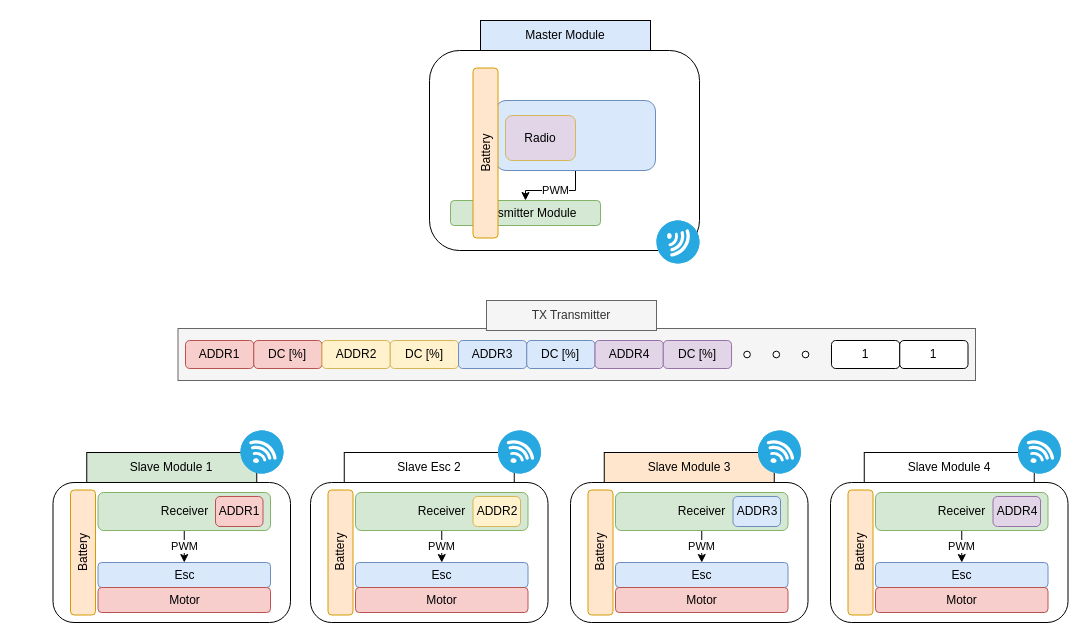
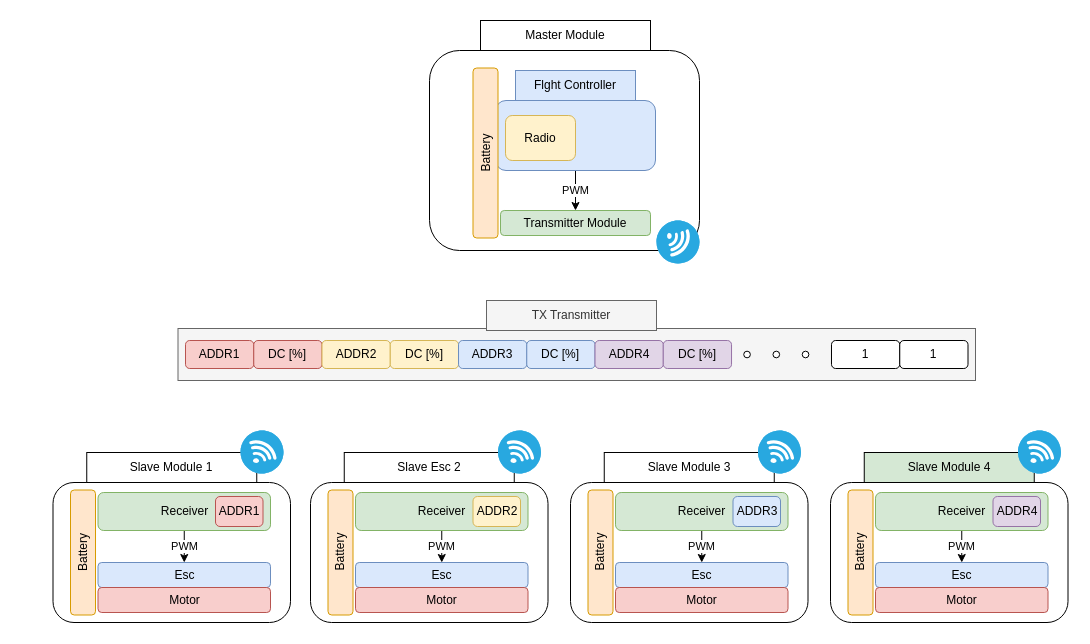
  <mxCell id="0" />
  <mxCell id="1" parent="0" />
  <mxCell id="2" value="" style="rounded=1;whiteSpace=wrap;html=1;" parent="1" vertex="1"><mxGeometry x="429" y="50" width="270" height="200" as="geometry" /></mxCell>
- <mxCell id="3" value="Master Module" style="rounded=0;whiteSpace=wrap;html=1;fillColor=#dae8fc;" parent="1" vertex="1"><mxGeometry x="480" y="20" width="170" height="30" as="geometry" /></mxCell>
+ <mxCell id="3" value="Master Module" style="rounded=0;whiteSpace=wrap;html=1;" parent="1" vertex="1"><mxGeometry x="480" y="20" width="170" height="30" as="geometry" /></mxCell>
  <mxCell id="4" value="" style="fillColor=#28A8E0;verticalLabelPosition=bottom;sketch=0;html=1;strokeColor=#ffffff;verticalAlign=top;align=center;points=[[0.145,0.145,0],[0.5,0,0],[0.855,0.145,0],[1,0.5,0],[0.855,0.855,0],[0.5,1,0],[0.145,0.855,0],[0,0.5,0]];pointerEvents=1;shape=mxgraph.cisco_safe.compositeIcon;bgIcon=ellipse;resIcon=mxgraph.cisco_safe.capability.wireless_connection;rotation=90;" parent="1" vertex="1"><mxGeometry x="656" y="220" width="43" height="43" as="geometry" /></mxCell>
- <mxCell id="5" value="Transmitter Module" style="rounded=1;whiteSpace=wrap;html=1;fillColor=#d5e8d4;strokeColor=#82b366;" parent="1" vertex="1"><mxGeometry x="450" y="200" width="150" height="25" as="geometry" /></mxCell>
+ <mxCell id="5" value="Transmitter Module" style="rounded=1;whiteSpace=wrap;html=1;fillColor=#d5e8d4;strokeColor=#82b366;" parent="1" vertex="1"><mxGeometry x="500" y="210" width="150" height="25" as="geometry" /></mxCell>
  <mxCell id="6" value="PWM" style="edgeStyle=orthogonalEdgeStyle;rounded=0;orthogonalLoop=1;jettySize=auto;html=1;exitX=0.5;exitY=1;exitDx=0;exitDy=0;entryX=0.5;entryY=0;entryDx=0;entryDy=0;" parent="1" source="8" target="5" edge="1"><mxGeometry relative="1" as="geometry" /></mxCell>
  <mxCell id="7" value="" style="group" parent="1" vertex="1" connectable="0"><mxGeometry x="495" y="70" width="160" height="100" as="geometry" /></mxCell>
  <mxCell id="8" value="" style="rounded=1;whiteSpace=wrap;html=1;fillColor=#dae8fc;strokeColor=#6c8ebf;" parent="7" vertex="1"><mxGeometry y="30" width="160" height="70" as="geometry" /></mxCell>
- <mxCell id="9" value="Radio" style="rounded=1;whiteSpace=wrap;html=1;fillColor=#e1d5e7;strokeColor=#d6b656;" parent="7" vertex="1"><mxGeometry x="10" y="45" width="70" height="45" as="geometry" /></mxCell>
+ <mxCell id="9" value="Radio" style="rounded=1;whiteSpace=wrap;html=1;fillColor=#fff2cc;strokeColor=#d6b656;" parent="7" vertex="1"><mxGeometry x="10" y="45" width="70" height="45" as="geometry" /></mxCell>
+ <mxCell id="10" value="Flght Controller" style="rounded=0;whiteSpace=wrap;html=1;fillColor=#dae8fc;strokeColor=#6c8ebf;" parent="7" vertex="1"><mxGeometry x="20" width="120" height="30" as="geometry" /></mxCell>
  <mxCell id="11" value="Battery" style="rounded=1;whiteSpace=wrap;html=1;fillColor=#ffe6cc;strokeColor=#d79b00;rotation=-90;" parent="1" vertex="1"><mxGeometry x="400" y="140" width="170" height="25" as="geometry" /></mxCell>
  <mxCell id="12" value="" style="group" parent="1" vertex="1" connectable="0"><mxGeometry x="185" y="340" width="800" height="50" as="geometry" /></mxCell>
  <mxCell id="13" value="" style="rounded=0;whiteSpace=wrap;html=1;fillColor=#f5f5f5;fontColor=#333333;strokeColor=#666666;" parent="12" vertex="1"><mxGeometry x="-7.5" y="-12" width="797.5" height="52" as="geometry" /></mxCell>
  <mxCell id="14" value="ADDR1" style="rounded=1;whiteSpace=wrap;html=1;fillColor=#f8cecc;strokeColor=#b85450;" parent="12" vertex="1"><mxGeometry width="68.255" height="28" as="geometry" /></mxCell>
  <mxCell id="15" value="DC [%]" style="rounded=1;whiteSpace=wrap;html=1;fillColor=#f8cecc;strokeColor=#b85450;" parent="12" vertex="1"><mxGeometry x="68.255" width="68.255" height="28" as="geometry" /></mxCell>
  <mxCell id="16" value="ADDR2" style="rounded=1;whiteSpace=wrap;html=1;fillColor=#fff2cc;strokeColor=#d6b656;" parent="12" vertex="1"><mxGeometry x="136.511" width="68.255" height="28" as="geometry" /></mxCell>
  <mxCell id="17" value="DC [%]" style="rounded=1;whiteSpace=wrap;html=1;fillColor=#fff2cc;strokeColor=#d6b656;" parent="12" vertex="1"><mxGeometry x="204.766" width="68.255" height="28" as="geometry" /></mxCell>
  <mxCell id="18" value="ADDR3" style="rounded=1;whiteSpace=wrap;html=1;fillColor=#dae8fc;strokeColor=#6c8ebf;" parent="12" vertex="1"><mxGeometry x="273.022" width="68.255" height="28" as="geometry" /></mxCell>
  <mxCell id="19" value="DC [%]" style="rounded=1;whiteSpace=wrap;html=1;fillColor=#dae8fc;strokeColor=#6c8ebf;" parent="12" vertex="1"><mxGeometry x="341.277" width="68.255" height="28" as="geometry" /></mxCell>
  <mxCell id="20" value="ADDR4" style="rounded=1;whiteSpace=wrap;html=1;fillColor=#e1d5e7;strokeColor=#9673a6;" parent="12" vertex="1"><mxGeometry x="409.533" width="68.255" height="28" as="geometry" /></mxCell>
  <mxCell id="21" value="DC [%]" style="rounded=1;whiteSpace=wrap;html=1;fillColor=#e1d5e7;strokeColor=#9673a6;" parent="12" vertex="1"><mxGeometry x="477.788" width="68.255" height="28" as="geometry" /></mxCell>
  <mxCell id="22" value="1" style="rounded=1;whiteSpace=wrap;html=1;" parent="12" vertex="1"><mxGeometry x="645.989" width="68.255" height="28" as="geometry" /></mxCell>
  <mxCell id="23" value="1" style="rounded=1;whiteSpace=wrap;html=1;" parent="12" vertex="1"><mxGeometry x="714.245" width="68.255" height="28" as="geometry" /></mxCell>
  <mxCell id="24" value="" style="ellipse;whiteSpace=wrap;html=1;aspect=fixed;" parent="12" vertex="1"><mxGeometry x="558.232" y="10.684" width="6.632" height="6.632" as="geometry" /></mxCell>
  <mxCell id="25" value="" style="ellipse;whiteSpace=wrap;html=1;aspect=fixed;" parent="12" vertex="1"><mxGeometry x="587.484" y="10.684" width="6.632" height="6.632" as="geometry" /></mxCell>
  <mxCell id="26" value="" style="ellipse;whiteSpace=wrap;html=1;aspect=fixed;" parent="12" vertex="1"><mxGeometry x="616.737" y="10.684" width="6.632" height="6.632" as="geometry" /></mxCell>
  <mxCell id="27" value="TX Transmitter" style="rounded=0;whiteSpace=wrap;html=1;fillColor=#f5f5f5;fontColor=#333333;strokeColor=#666666;" parent="1" vertex="1"><mxGeometry x="486" y="300" width="170" height="30" as="geometry" /></mxCell>
  <mxCell id="28" value="" style="group" parent="1" vertex="1" connectable="0"><mxGeometry x="52.5" y="430" width="237.5" height="192" as="geometry" /></mxCell>
  <mxCell id="29" value="" style="rounded=1;whiteSpace=wrap;html=1;" parent="28" vertex="1"><mxGeometry y="52" width="237.5" height="140" as="geometry" /></mxCell>
- <mxCell id="30" value="Slave Module 1" style="rounded=0;whiteSpace=wrap;html=1;fillColor=#d5e8d4;" parent="28" vertex="1"><mxGeometry x="33.75" y="22" width="170" height="30" as="geometry" /></mxCell>
+ <mxCell id="30" value="Slave Module 1" style="rounded=0;whiteSpace=wrap;html=1;" parent="28" vertex="1"><mxGeometry x="33.75" y="22" width="170" height="30" as="geometry" /></mxCell>
  <mxCell id="31" value="Battery" style="rounded=1;whiteSpace=wrap;html=1;fillColor=#ffe6cc;strokeColor=#d79b00;rotation=-90;" parent="28" vertex="1"><mxGeometry x="-32.5" y="109.5" width="125" height="25" as="geometry" /></mxCell>
  <mxCell id="32" value="Esc" style="rounded=1;whiteSpace=wrap;html=1;fillColor=#dae8fc;strokeColor=#6c8ebf;" parent="28" vertex="1"><mxGeometry x="45" y="132" width="172.5" height="25" as="geometry" /></mxCell>
  <mxCell id="33" value="Motor" style="rounded=1;whiteSpace=wrap;html=1;fillColor=#f8cecc;strokeColor=#b85450;" parent="28" vertex="1"><mxGeometry x="45" y="157" width="172.5" height="25" as="geometry" /></mxCell>
  <mxCell id="34" value="PWM" style="edgeStyle=orthogonalEdgeStyle;rounded=0;orthogonalLoop=1;jettySize=auto;html=1;exitX=0.5;exitY=1;exitDx=0;exitDy=0;entryX=0.5;entryY=0;entryDx=0;entryDy=0;" parent="28" source="35" target="32" edge="1"><mxGeometry relative="1" as="geometry" /></mxCell>
  <mxCell id="35" value="Receiver" style="rounded=1;whiteSpace=wrap;html=1;fillColor=#d5e8d4;strokeColor=#82b366;align=center;" parent="28" vertex="1"><mxGeometry x="45" y="62" width="172.5" height="38" as="geometry" /></mxCell>
  <mxCell id="36" value="" style="fillColor=#28A8E0;verticalLabelPosition=bottom;sketch=0;html=1;strokeColor=#ffffff;verticalAlign=top;align=center;points=[[0.145,0.145,0],[0.5,0,0],[0.855,0.145,0],[1,0.5,0],[0.855,0.855,0],[0.5,1,0],[0.145,0.855,0],[0,0.5,0]];pointerEvents=1;shape=mxgraph.cisco_safe.compositeIcon;bgIcon=ellipse;resIcon=mxgraph.cisco_safe.capability.wireless_connection;" parent="28" vertex="1"><mxGeometry x="187.5" width="43" height="43" as="geometry" /></mxCell>
  <mxCell id="37" value="ADDR1" style="rounded=1;whiteSpace=wrap;html=1;fillColor=#f8cecc;strokeColor=#b85450;" parent="28" vertex="1"><mxGeometry x="162.5" y="66" width="47.5" height="30" as="geometry" /></mxCell>
  <mxCell id="38" value="" style="group" parent="1" vertex="1" connectable="0"><mxGeometry x="310" y="430" width="237.5" height="192" as="geometry" /></mxCell>
  <mxCell id="39" value="" style="rounded=1;whiteSpace=wrap;html=1;" parent="38" vertex="1"><mxGeometry y="52" width="237.5" height="140" as="geometry" /></mxCell>
  <mxCell id="40" value="Slave Esc 2" style="rounded=0;whiteSpace=wrap;html=1;" parent="38" vertex="1"><mxGeometry x="33.75" y="22" width="170" height="30" as="geometry" /></mxCell>
  <mxCell id="41" value="Battery" style="rounded=1;whiteSpace=wrap;html=1;fillColor=#ffe6cc;strokeColor=#d79b00;rotation=-90;" parent="38" vertex="1"><mxGeometry x="-32.5" y="109.5" width="125" height="25" as="geometry" /></mxCell>
  <mxCell id="42" value="Esc" style="rounded=1;whiteSpace=wrap;html=1;fillColor=#dae8fc;strokeColor=#6c8ebf;" parent="38" vertex="1"><mxGeometry x="45" y="132" width="172.5" height="25" as="geometry" /></mxCell>
  <mxCell id="43" value="Motor" style="rounded=1;whiteSpace=wrap;html=1;fillColor=#f8cecc;strokeColor=#b85450;" parent="38" vertex="1"><mxGeometry x="45" y="157" width="172.5" height="25" as="geometry" /></mxCell>
  <mxCell id="44" value="PWM" style="edgeStyle=orthogonalEdgeStyle;rounded=0;orthogonalLoop=1;jettySize=auto;html=1;exitX=0.5;exitY=1;exitDx=0;exitDy=0;entryX=0.5;entryY=0;entryDx=0;entryDy=0;" parent="38" source="45" target="42" edge="1"><mxGeometry relative="1" as="geometry" /></mxCell>
  <mxCell id="45" value="Receiver" style="rounded=1;whiteSpace=wrap;html=1;fillColor=#d5e8d4;strokeColor=#82b366;align=center;" parent="38" vertex="1"><mxGeometry x="45" y="62" width="172.5" height="38" as="geometry" /></mxCell>
  <mxCell id="46" value="" style="fillColor=#28A8E0;verticalLabelPosition=bottom;sketch=0;html=1;strokeColor=#ffffff;verticalAlign=top;align=center;points=[[0.145,0.145,0],[0.5,0,0],[0.855,0.145,0],[1,0.5,0],[0.855,0.855,0],[0.5,1,0],[0.145,0.855,0],[0,0.5,0]];pointerEvents=1;shape=mxgraph.cisco_safe.compositeIcon;bgIcon=ellipse;resIcon=mxgraph.cisco_safe.capability.wireless_connection;" parent="38" vertex="1"><mxGeometry x="187.5" width="43" height="43" as="geometry" /></mxCell>
  <mxCell id="47" value="ADDR2" style="rounded=1;whiteSpace=wrap;html=1;fillColor=#fff2cc;strokeColor=#d6b656;" parent="38" vertex="1"><mxGeometry x="162.5" y="66" width="47.5" height="30" as="geometry" /></mxCell>
  <mxCell id="48" value="" style="group" parent="1" vertex="1" connectable="0"><mxGeometry x="570" y="430" width="237.5" height="192" as="geometry" /></mxCell>
  <mxCell id="49" value="" style="rounded=1;whiteSpace=wrap;html=1;" parent="48" vertex="1"><mxGeometry y="52" width="237.5" height="140" as="geometry" /></mxCell>
- <mxCell id="50" value="Slave Module 3" style="rounded=0;whiteSpace=wrap;html=1;fillColor=#ffe6cc;" parent="48" vertex="1"><mxGeometry x="33.75" y="22" width="170" height="30" as="geometry" /></mxCell>
+ <mxCell id="50" value="Slave Module 3" style="rounded=0;whiteSpace=wrap;html=1;" parent="48" vertex="1"><mxGeometry x="33.75" y="22" width="170" height="30" as="geometry" /></mxCell>
  <mxCell id="51" value="Battery" style="rounded=1;whiteSpace=wrap;html=1;fillColor=#ffe6cc;strokeColor=#d79b00;rotation=-90;" parent="48" vertex="1"><mxGeometry x="-32.5" y="109.5" width="125" height="25" as="geometry" /></mxCell>
  <mxCell id="52" value="Esc" style="rounded=1;whiteSpace=wrap;html=1;fillColor=#dae8fc;strokeColor=#6c8ebf;" parent="48" vertex="1"><mxGeometry x="45" y="132" width="172.5" height="25" as="geometry" /></mxCell>
  <mxCell id="53" value="Motor" style="rounded=1;whiteSpace=wrap;html=1;fillColor=#f8cecc;strokeColor=#b85450;" parent="48" vertex="1"><mxGeometry x="45" y="157" width="172.5" height="25" as="geometry" /></mxCell>
  <mxCell id="54" value="PWM" style="edgeStyle=orthogonalEdgeStyle;rounded=0;orthogonalLoop=1;jettySize=auto;html=1;exitX=0.5;exitY=1;exitDx=0;exitDy=0;entryX=0.5;entryY=0;entryDx=0;entryDy=0;" parent="48" source="55" target="52" edge="1"><mxGeometry relative="1" as="geometry" /></mxCell>
  <mxCell id="55" value="Receiver" style="rounded=1;whiteSpace=wrap;html=1;fillColor=#d5e8d4;strokeColor=#82b366;align=center;" parent="48" vertex="1"><mxGeometry x="45" y="62" width="172.5" height="38" as="geometry" /></mxCell>
  <mxCell id="56" value="" style="fillColor=#28A8E0;verticalLabelPosition=bottom;sketch=0;html=1;strokeColor=#ffffff;verticalAlign=top;align=center;points=[[0.145,0.145,0],[0.5,0,0],[0.855,0.145,0],[1,0.5,0],[0.855,0.855,0],[0.5,1,0],[0.145,0.855,0],[0,0.5,0]];pointerEvents=1;shape=mxgraph.cisco_safe.compositeIcon;bgIcon=ellipse;resIcon=mxgraph.cisco_safe.capability.wireless_connection;" parent="48" vertex="1"><mxGeometry x="187.5" width="43" height="43" as="geometry" /></mxCell>
  <mxCell id="57" value="ADDR3" style="rounded=1;whiteSpace=wrap;html=1;fillColor=#dae8fc;strokeColor=#6c8ebf;" parent="48" vertex="1"><mxGeometry x="162.5" y="66" width="47.5" height="30" as="geometry" /></mxCell>
  <mxCell id="58" value="" style="group" parent="1" vertex="1" connectable="0"><mxGeometry x="830" y="430" width="237.5" height="192" as="geometry" /></mxCell>
  <mxCell id="59" value="" style="rounded=1;whiteSpace=wrap;html=1;" parent="58" vertex="1"><mxGeometry y="52" width="237.5" height="140" as="geometry" /></mxCell>
- <mxCell id="60" value="Slave Module 4" style="rounded=0;whiteSpace=wrap;html=1;" parent="58" vertex="1"><mxGeometry x="33.75" y="22" width="170" height="30" as="geometry" /></mxCell>
+ <mxCell id="60" value="Slave Module 4" style="rounded=0;whiteSpace=wrap;html=1;fillColor=#d5e8d4;" parent="58" vertex="1"><mxGeometry x="33.75" y="22" width="170" height="30" as="geometry" /></mxCell>
  <mxCell id="61" value="Battery" style="rounded=1;whiteSpace=wrap;html=1;fillColor=#ffe6cc;strokeColor=#d79b00;rotation=-90;" parent="58" vertex="1"><mxGeometry x="-32.5" y="109.5" width="125" height="25" as="geometry" /></mxCell>
  <mxCell id="62" value="Esc" style="rounded=1;whiteSpace=wrap;html=1;fillColor=#dae8fc;strokeColor=#6c8ebf;" parent="58" vertex="1"><mxGeometry x="45" y="132" width="172.5" height="25" as="geometry" /></mxCell>
  <mxCell id="63" value="Motor" style="rounded=1;whiteSpace=wrap;html=1;fillColor=#f8cecc;strokeColor=#b85450;" parent="58" vertex="1"><mxGeometry x="45" y="157" width="172.5" height="25" as="geometry" /></mxCell>
  <mxCell id="64" value="PWM" style="edgeStyle=orthogonalEdgeStyle;rounded=0;orthogonalLoop=1;jettySize=auto;html=1;exitX=0.5;exitY=1;exitDx=0;exitDy=0;entryX=0.5;entryY=0;entryDx=0;entryDy=0;" parent="58" source="65" target="62" edge="1"><mxGeometry relative="1" as="geometry" /></mxCell>
  <mxCell id="65" value="Receiver" style="rounded=1;whiteSpace=wrap;html=1;fillColor=#d5e8d4;strokeColor=#82b366;align=center;" parent="58" vertex="1"><mxGeometry x="45" y="62" width="172.5" height="38" as="geometry" /></mxCell>
  <mxCell id="66" value="" style="fillColor=#28A8E0;verticalLabelPosition=bottom;sketch=0;html=1;strokeColor=#ffffff;verticalAlign=top;align=center;points=[[0.145,0.145,0],[0.5,0,0],[0.855,0.145,0],[1,0.5,0],[0.855,0.855,0],[0.5,1,0],[0.145,0.855,0],[0,0.5,0]];pointerEvents=1;shape=mxgraph.cisco_safe.compositeIcon;bgIcon=ellipse;resIcon=mxgraph.cisco_safe.capability.wireless_connection;" parent="58" vertex="1"><mxGeometry x="187.5" width="43" height="43" as="geometry" /></mxCell>
  <mxCell id="67" value="ADDR4" style="rounded=1;whiteSpace=wrap;html=1;fillColor=#e1d5e7;strokeColor=#9673a6;" parent="58" vertex="1"><mxGeometry x="162.5" y="66" width="47.5" height="30" as="geometry" /></mxCell>
